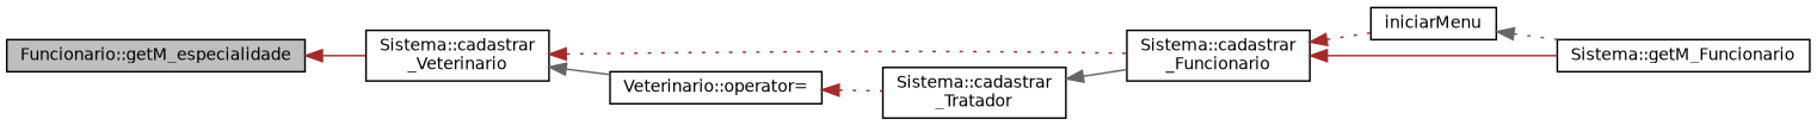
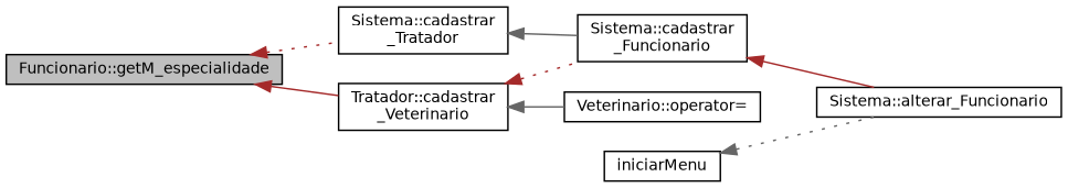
  digraph {
    rankdir=LR
    node [color=black fillcolor=white fontname=Helvetica fontsize=10 shape=record style=filled]
    edge [color=brown dir=back fontname=Helvetica fontsize=10 labelfontname=Helvetica labelfontsize=10 style=dotted]
    n1 [fillcolor=grey75 fontcolor=black height=0.2 label="Funcionario::getM_especialidade" width=0.4]
    n2 [height=0.2 label="Sistema::cadastrar\l_Tratador" width=0.4]
-   n3 [height=0.2 label="Sistema::cadastrar\l_Veterinario" width=0.4]
+   n3 [height=0.2 label="Tratador::cadastrar\l_Veterinario" width=0.4]
    n4 [height=0.2 label="Sistema::cadastrar\l_Funcionario" width=0.4]
    n5 [height=0.2 label="Veterinario::operator=" width=0.4]
    n6 [height=0.2 label=iniciarMenu width=0.4]
-   n7 [height=0.2 label="Sistema::getM_Funcionario" width=0.4]
-   n5 -> n2
+   n7 [height=0.2 label="Sistema::alterar_Funcionario" width=0.4]
+   n1 -> n2
    n1 -> n3 [style=solid]
    n2 -> n4 [color=gray40 style=solid]
    n3 -> n4
    n3 -> n5 [color=gray40 style=solid]
-   n4 -> n6
    n4 -> n7 [style=solid]
    n6 -> n7 [color=gray40]
  }
